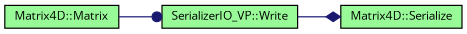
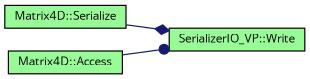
  digraph {
    fontname="Open Sans"
    rankdir=LR
    node [color=black fillcolor=palegreen fontname="Open Sans" fontsize=10 shape=record style=filled]
    edge [color=midnightblue fontname="Open Sans" fontsize=10 labelfontname=Helvetica labelfontsize=10 style=solid]
    n1 [fontcolor=black height=0.2 label="SerializerIO_VP::Write" width=0.4]
    n2 [height=0.2 label="Matrix4D::Serialize" width=0.4]
-   n3 [height=0.2 label="Matrix4D::Matrix" width=0.4]
-   n1 -> n2 [arrowhead=diamond]
+   n3 [height=0.2 label="Matrix4D::Access" width=0.4]
+   n2 -> n1 [arrowhead=diamond]
    n3 -> n1 [arrowhead=dot]
  }
